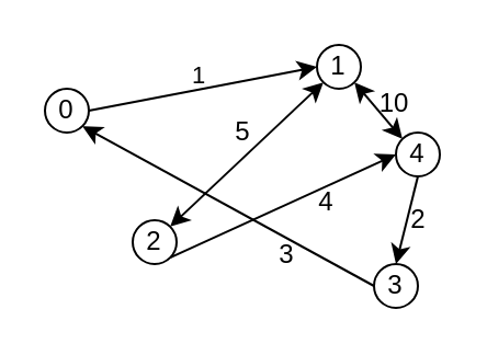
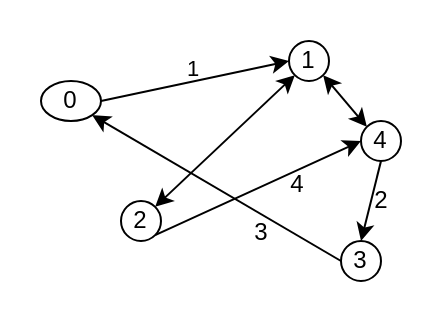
  <mxCell id="0" />
  <mxCell id="1" parent="0" />
  <mxCell id="2" style="rounded=0;orthogonalLoop=1;jettySize=auto;html=1;exitX=1;exitY=0.5;exitDx=0;exitDy=0;entryX=0;entryY=0.5;entryDx=0;entryDy=0;" edge="1" parent="1" source="4" target="7"><mxGeometry relative="1" as="geometry" /></mxCell>
  <mxCell id="3" value="1" style="edgeLabel;html=1;align=center;verticalAlign=middle;resizable=0;points=[];labelBackgroundColor=none;" vertex="1" connectable="0" parent="2"><mxGeometry x="-0.148" y="2" relative="1" as="geometry"><mxPoint x="6" y="-6" as="offset" /></mxGeometry></mxCell>
- <mxCell id="4" value="0" style="ellipse;whiteSpace=wrap;html=1;aspect=fixed;" vertex="1" parent="1"><mxGeometry x="20" y="40" width="20" height="20" as="geometry" /></mxCell>
+ <mxCell id="4" value="0" style="ellipse;whiteSpace=wrap;html=1;aspect=fixed;" vertex="1" parent="1"><mxGeometry x="20" y="40" width="30" height="20" as="geometry" /></mxCell>
  <mxCell id="5" style="edgeStyle=none;rounded=0;orthogonalLoop=1;jettySize=auto;html=1;exitX=0;exitY=1;exitDx=0;exitDy=0;entryX=1;entryY=0;entryDx=0;entryDy=0;startArrow=classic;startFill=1;" edge="1" parent="1" source="7" target="9"><mxGeometry relative="1" as="geometry" /></mxCell>
  <mxCell id="6" style="edgeStyle=none;rounded=0;orthogonalLoop=1;jettySize=auto;html=1;exitX=1;exitY=1;exitDx=0;exitDy=0;entryX=0;entryY=0;entryDx=0;entryDy=0;startArrow=classic;startFill=1;" edge="1" parent="1" source="7" target="13"><mxGeometry relative="1" as="geometry" /></mxCell>
  <mxCell id="7" value="1" style="ellipse;whiteSpace=wrap;html=1;aspect=fixed;" vertex="1" parent="1"><mxGeometry x="144" y="20" width="20" height="20" as="geometry" /></mxCell>
  <mxCell id="8" style="edgeStyle=none;rounded=0;orthogonalLoop=1;jettySize=auto;html=1;exitX=1;exitY=1;exitDx=0;exitDy=0;entryX=0;entryY=0.5;entryDx=0;entryDy=0;startArrow=none;startFill=0;" edge="1" parent="1" source="9" target="13"><mxGeometry relative="1" as="geometry" /></mxCell>
  <mxCell id="9" value="2" style="ellipse;whiteSpace=wrap;html=1;aspect=fixed;" vertex="1" parent="1"><mxGeometry x="60" y="100" width="20" height="20" as="geometry" /></mxCell>
  <mxCell id="10" style="edgeStyle=none;rounded=0;orthogonalLoop=1;jettySize=auto;html=1;exitX=0;exitY=0.5;exitDx=0;exitDy=0;entryX=1;entryY=1;entryDx=0;entryDy=0;startArrow=none;startFill=0;" edge="1" parent="1" source="11" target="4"><mxGeometry relative="1" as="geometry" /></mxCell>
  <mxCell id="11" value="3" style="ellipse;whiteSpace=wrap;html=1;aspect=fixed;" vertex="1" parent="1"><mxGeometry x="170" y="120" width="20" height="20" as="geometry" /></mxCell>
  <mxCell id="12" style="edgeStyle=none;rounded=0;orthogonalLoop=1;jettySize=auto;html=1;exitX=0.5;exitY=1;exitDx=0;exitDy=0;entryX=0.5;entryY=0;entryDx=0;entryDy=0;startArrow=none;startFill=0;" edge="1" parent="1" source="13" target="11"><mxGeometry relative="1" as="geometry" /></mxCell>
  <mxCell id="13" value="4" style="ellipse;whiteSpace=wrap;html=1;aspect=fixed;" vertex="1" parent="1"><mxGeometry x="180" y="60" width="20" height="20" as="geometry" /></mxCell>
- <mxCell id="14" value="5" style="text;html=1;align=center;verticalAlign=middle;resizable=0;points=[];autosize=1;strokeColor=none;fillColor=none;" vertex="1" parent="1"><mxGeometry x="100" y="50" width="20" height="20" as="geometry" /></mxCell>
- <mxCell id="15" value="10" style="text;html=1;align=center;verticalAlign=middle;resizable=0;points=[];autosize=1;strokeColor=none;fillColor=none;" vertex="1" parent="1"><mxGeometry x="164" y="37" width="30" height="20" as="geometry" /></mxCell>
  <mxCell id="16" value="4" style="text;html=1;align=center;verticalAlign=middle;resizable=0;points=[];autosize=1;strokeColor=none;fillColor=none;" vertex="1" parent="1"><mxGeometry x="138" y="82" width="20" height="20" as="geometry" /></mxCell>
  <mxCell id="17" value="2" style="text;html=1;align=center;verticalAlign=middle;resizable=0;points=[];autosize=1;strokeColor=none;fillColor=none;" vertex="1" parent="1"><mxGeometry x="180" y="90" width="20" height="20" as="geometry" /></mxCell>
  <mxCell id="18" value="3" style="text;html=1;align=center;verticalAlign=middle;resizable=0;points=[];autosize=1;strokeColor=none;fillColor=none;" vertex="1" parent="1"><mxGeometry x="120" y="106" width="20" height="20" as="geometry" /></mxCell>
